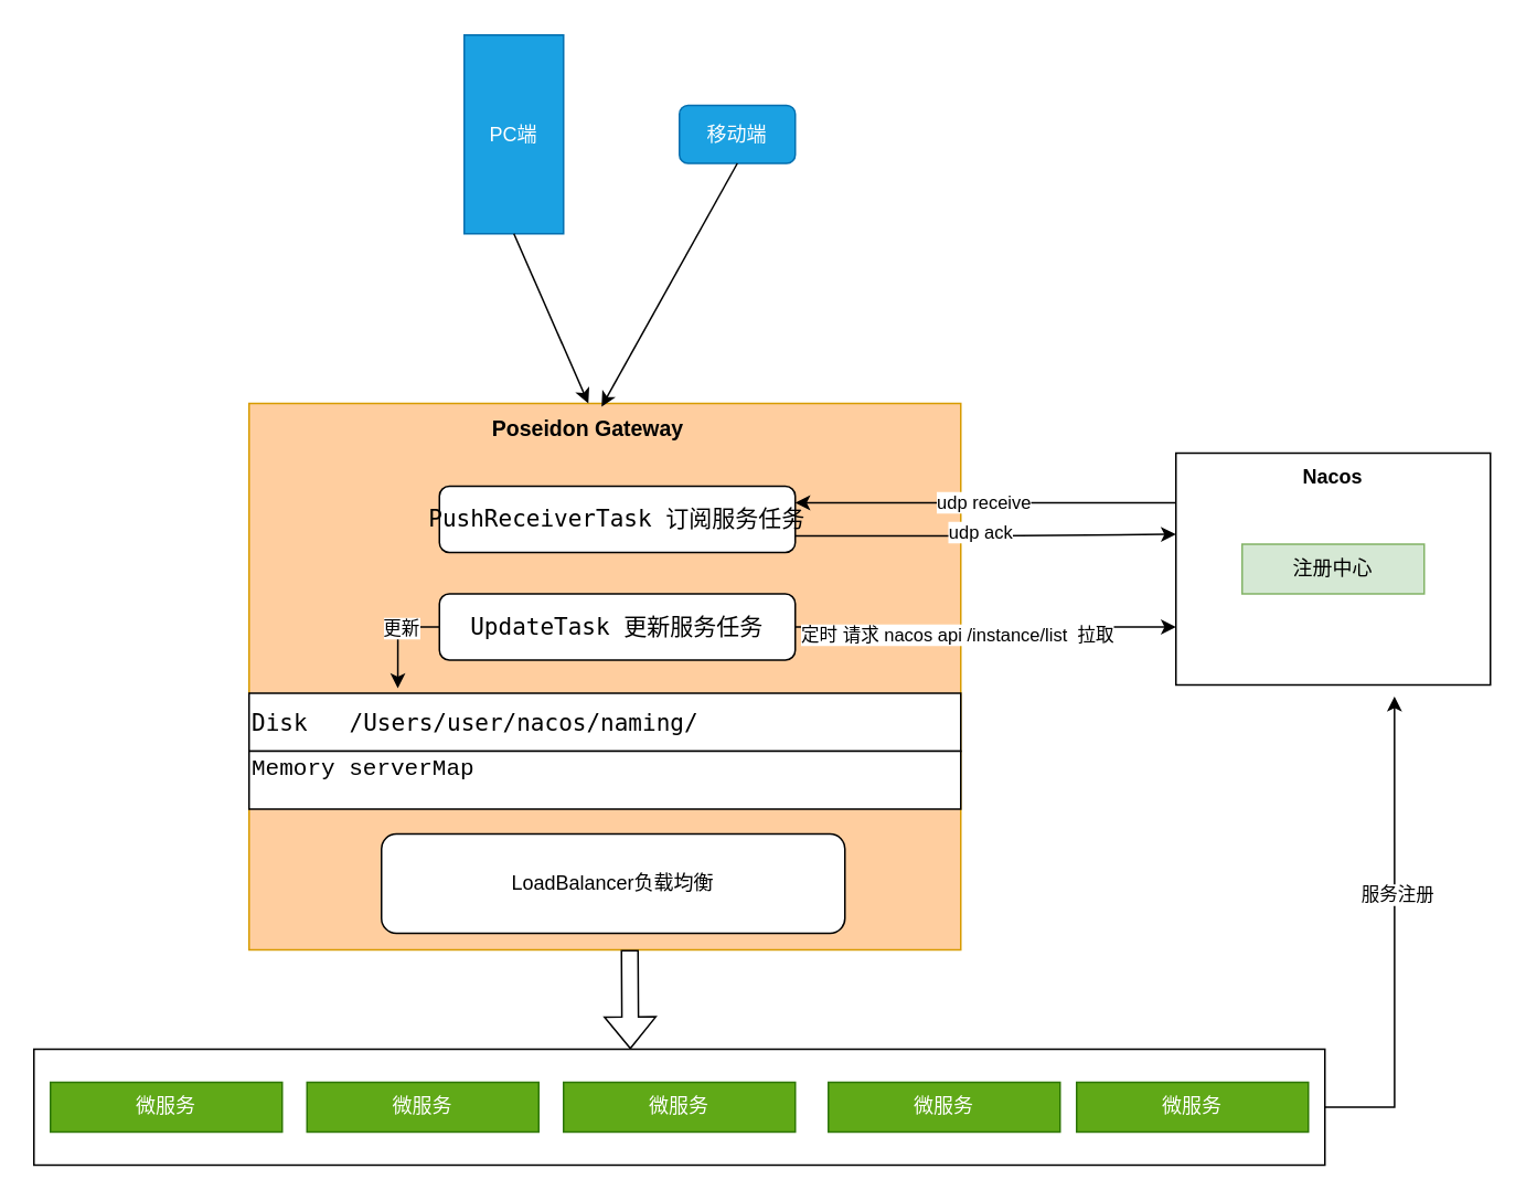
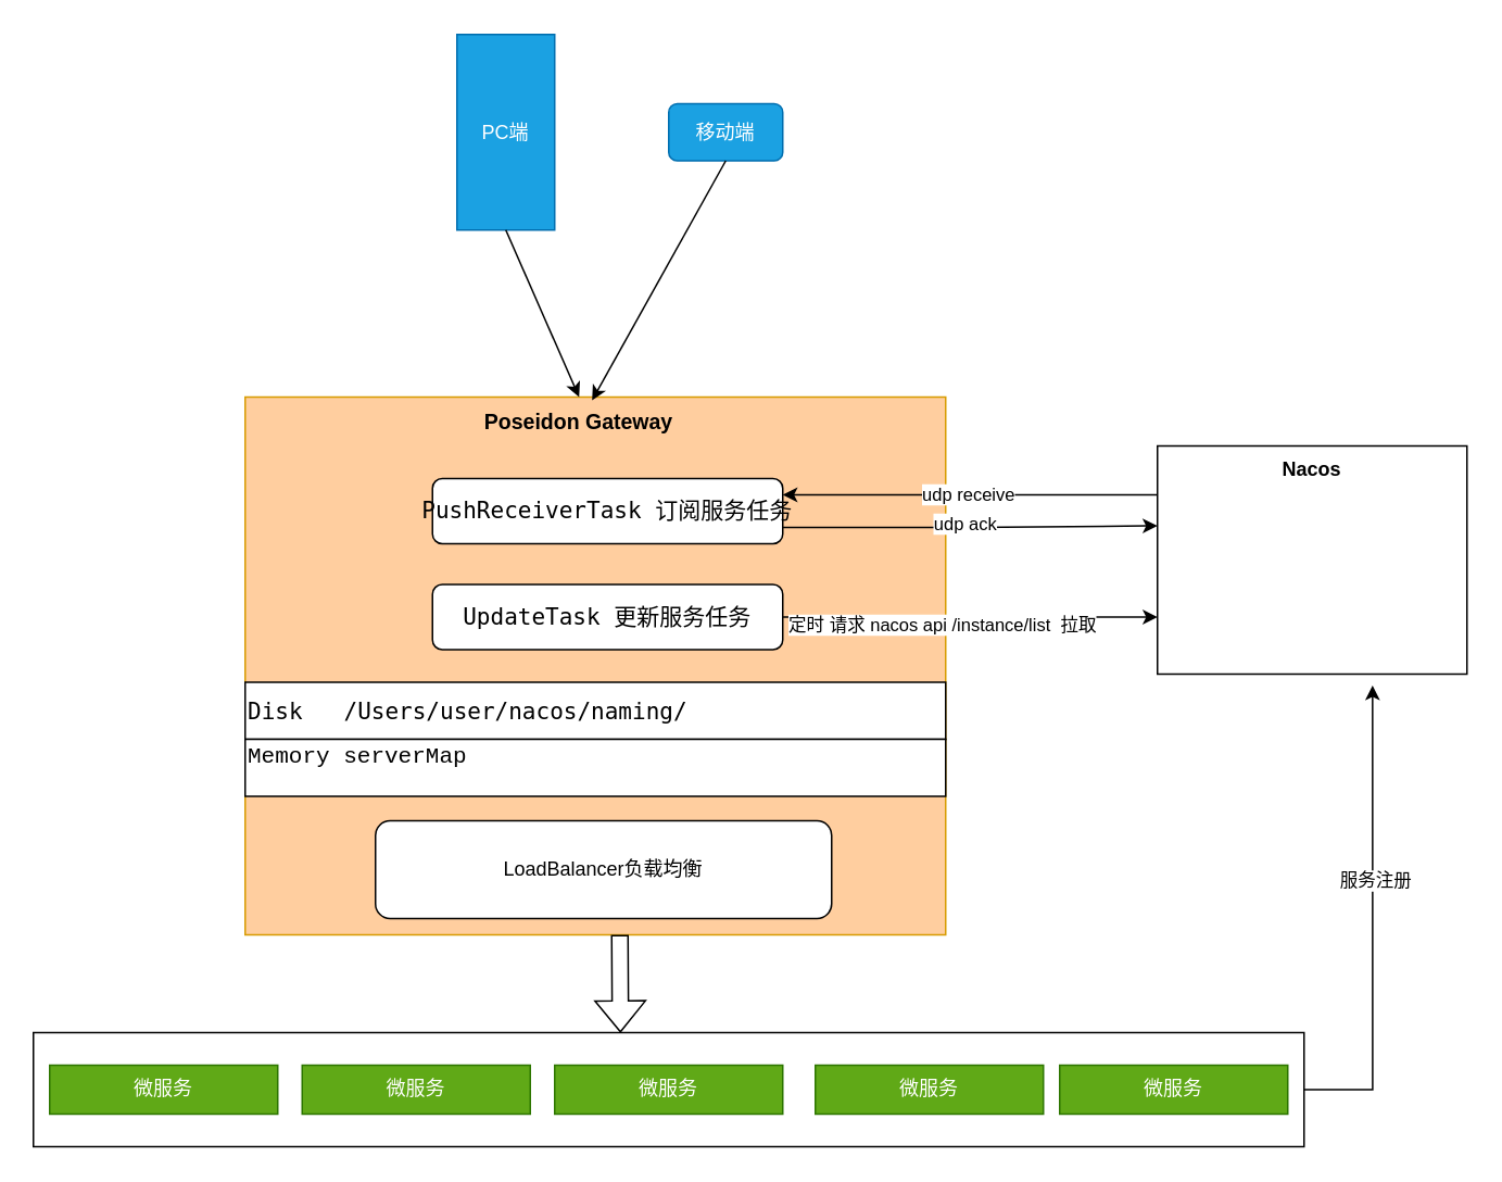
  <mxCell id="0" />
  <mxCell id="1" parent="0" />
  <mxCell id="2" value="移动端" style="rounded=1;whiteSpace=wrap;html=1;fillColor=#1ba1e2;fontColor=#ffffff;strokeColor=#006EAF;" vertex="1" parent="1"><mxGeometry x="410" y="63" width="70" height="35" as="geometry" /></mxCell>
  <mxCell id="3" value="PC端" style="rounded=0;whiteSpace=wrap;html=1;direction=south;fillColor=#1ba1e2;fontColor=#ffffff;strokeColor=#006EAF;" vertex="1" parent="1"><mxGeometry x="280" y="20.5" width="60" height="120" as="geometry" /></mxCell>
  <mxCell id="4" value="" style="rounded=0;whiteSpace=wrap;html=1;direction=south;fillColor=#FFCE9F;strokeColor=#d79b00;" vertex="1" parent="1"><mxGeometry x="150" y="243" width="430" height="330" as="geometry" /></mxCell>
  <mxCell id="5" value="Poseidon Gateway" style="text;html=1;strokeColor=none;fillColor=none;align=center;verticalAlign=middle;whiteSpace=wrap;rounded=0;fontStyle=1;fontSize=13;" vertex="1" parent="1"><mxGeometry x="250" y="243" width="210" height="30" as="geometry" /></mxCell>
  <mxCell id="6" style="edgeStyle=orthogonalEdgeStyle;rounded=0;orthogonalLoop=1;jettySize=auto;html=1;exitX=0;exitY=0.25;exitDx=0;exitDy=0;" edge="1" parent="1" source="8" target="21"><mxGeometry relative="1" as="geometry"><Array as="points"><mxPoint x="710" y="303" /></Array></mxGeometry></mxCell>
  <mxCell id="7" value="udp receive" style="edgeLabel;html=1;align=center;verticalAlign=middle;resizable=0;points=[];" vertex="1" connectable="0" parent="6"><mxGeometry x="0.038" y="-1" relative="1" as="geometry"><mxPoint as="offset" /></mxGeometry></mxCell>
  <mxCell id="8" value="" style="rounded=0;whiteSpace=wrap;html=1;" vertex="1" parent="1"><mxGeometry x="710" y="273" width="190" height="140" as="geometry" /></mxCell>
  <mxCell id="9" style="edgeStyle=orthogonalEdgeStyle;rounded=0;orthogonalLoop=1;jettySize=auto;html=1;exitX=0.5;exitY=0;exitDx=0;exitDy=0;entryX=0.695;entryY=1.05;entryDx=0;entryDy=0;entryPerimeter=0;" edge="1" parent="1" source="11" target="8"><mxGeometry relative="1" as="geometry" /></mxCell>
  <mxCell id="10" value="服务注册" style="edgeLabel;html=1;align=center;verticalAlign=middle;resizable=0;points=[];" vertex="1" connectable="0" parent="9"><mxGeometry x="0.177" y="-1" relative="1" as="geometry"><mxPoint as="offset" /></mxGeometry></mxCell>
  <mxCell id="11" value="" style="rounded=0;whiteSpace=wrap;html=1;direction=south;" vertex="1" parent="1"><mxGeometry x="20" y="633" width="780" height="70" as="geometry" /></mxCell>
  <mxCell id="12" value="微服务" style="rounded=0;whiteSpace=wrap;html=1;fillColor=#60a917;fontColor=#ffffff;strokeColor=#2D7600;" vertex="1" parent="1"><mxGeometry x="30" y="653" width="140" height="30" as="geometry" /></mxCell>
  <mxCell id="13" value="微服务" style="rounded=0;whiteSpace=wrap;html=1;fillColor=#60a917;fontColor=#ffffff;strokeColor=#2D7600;" vertex="1" parent="1"><mxGeometry x="185" y="653" width="140" height="30" as="geometry" /></mxCell>
  <mxCell id="14" value="微服务" style="rounded=0;whiteSpace=wrap;html=1;fillColor=#60a917;fontColor=#ffffff;strokeColor=#2D7600;" vertex="1" parent="1"><mxGeometry x="340" y="653" width="140" height="30" as="geometry" /></mxCell>
  <mxCell id="15" value="微服务" style="rounded=0;whiteSpace=wrap;html=1;fillColor=#60a917;fontColor=#ffffff;strokeColor=#2D7600;" vertex="1" parent="1"><mxGeometry x="500" y="653" width="140" height="30" as="geometry" /></mxCell>
- <mxCell id="16" value="注册中心" style="rounded=0;whiteSpace=wrap;html=1;fillColor=#d5e8d4;strokeColor=#82b366;" vertex="1" parent="1"><mxGeometry x="750" y="328" width="110" height="30" as="geometry" /></mxCell>
  <mxCell id="17" value="微服务" style="rounded=0;whiteSpace=wrap;html=1;fillColor=#60a917;fontColor=#ffffff;strokeColor=#2D7600;" vertex="1" parent="1"><mxGeometry x="650" y="653" width="140" height="30" as="geometry" /></mxCell>
  <mxCell id="18" value="Nacos" style="text;html=1;strokeColor=none;fillColor=none;align=center;verticalAlign=middle;whiteSpace=wrap;rounded=0;fontStyle=1" vertex="1" parent="1"><mxGeometry x="760" y="273" width="90" height="30" as="geometry" /></mxCell>
  <mxCell id="19" style="edgeStyle=orthogonalEdgeStyle;rounded=0;orthogonalLoop=1;jettySize=auto;html=1;exitX=1;exitY=0.75;exitDx=0;exitDy=0;" edge="1" parent="1" source="21"><mxGeometry relative="1" as="geometry"><mxPoint x="710" y="322" as="targetPoint" /></mxGeometry></mxCell>
  <mxCell id="20" value="udp ack" style="edgeLabel;html=1;align=center;verticalAlign=middle;resizable=0;points=[];" vertex="1" connectable="0" parent="19"><mxGeometry x="-0.035" y="3" relative="1" as="geometry"><mxPoint as="offset" /></mxGeometry></mxCell>
  <mxCell id="21" value="&lt;div&gt;&lt;pre style=&quot;font-family:'JetBrains Mono',monospace;font-size:10.5pt;&quot;&gt;PushReceiverTask 订阅服务任务&lt;/pre&gt;&lt;/div&gt;" style="rounded=1;whiteSpace=wrap;html=1;" vertex="1" parent="1"><mxGeometry x="265" y="293" width="215" height="40" as="geometry" /></mxCell>
  <mxCell id="22" style="edgeStyle=orthogonalEdgeStyle;rounded=0;orthogonalLoop=1;jettySize=auto;html=1;exitX=1;exitY=0.5;exitDx=0;exitDy=0;entryX=0;entryY=0.75;entryDx=0;entryDy=0;" edge="1" parent="1" source="27" target="8"><mxGeometry relative="1" as="geometry" /></mxCell>
  <mxCell id="23" value="&lt;div&gt;&lt;pre style=&quot;font-family:'JetBrains Mono',monospace;font-size:10.5pt;&quot;&gt;&lt;/pre&gt;&lt;/div&gt;" style="edgeLabel;html=1;align=center;verticalAlign=middle;resizable=0;points=[];" vertex="1" connectable="0" parent="22"><mxGeometry x="-0.017" y="-3" relative="1" as="geometry"><mxPoint as="offset" /></mxGeometry></mxCell>
  <mxCell id="24" value="定时 请求 nacos api&amp;nbsp;/instance/list&amp;nbsp; 拉取" style="edgeLabel;html=1;align=center;verticalAlign=middle;resizable=0;points=[];" vertex="1" connectable="0" parent="22"><mxGeometry x="-0.157" y="-4" relative="1" as="geometry"><mxPoint as="offset" /></mxGeometry></mxCell>
- <mxCell id="25" style="edgeStyle=orthogonalEdgeStyle;rounded=0;orthogonalLoop=1;jettySize=auto;html=1;exitX=0;exitY=0.5;exitDx=0;exitDy=0;entryX=0.209;entryY=-0.086;entryDx=0;entryDy=0;entryPerimeter=0;" edge="1" parent="1" source="27" target="28"><mxGeometry relative="1" as="geometry" /></mxCell>
- <mxCell id="26" value="更新" style="edgeLabel;html=1;align=center;verticalAlign=middle;resizable=0;points=[];" vertex="1" connectable="0" parent="25"><mxGeometry x="-0.227" relative="1" as="geometry"><mxPoint as="offset" /></mxGeometry></mxCell>
  <mxCell id="27" value="&lt;div&gt;&lt;div&gt;&lt;pre style=&quot;font-family:'JetBrains Mono',monospace;font-size:10.5pt;&quot;&gt;&lt;/pre&gt;&lt;/div&gt;&lt;pre style=&quot;font-family:'JetBrains Mono',monospace;font-size:10.5pt;&quot;&gt;UpdateTask 更新服务任务&lt;/pre&gt;&lt;/div&gt;" style="rounded=1;whiteSpace=wrap;html=1;" vertex="1" parent="1"><mxGeometry x="265" y="358" width="215" height="40" as="geometry" /></mxCell>
  <mxCell id="28" value="&lt;div&gt;&lt;pre style=&quot;font-family:'JetBrains Mono',monospace;font-size:10.5pt;&quot;&gt;Disk   /Users/user/nacos/naming/&lt;/pre&gt;&lt;/div&gt;" style="rounded=0;whiteSpace=wrap;html=1;align=left;" vertex="1" parent="1"><mxGeometry x="150" y="418" width="430" height="35" as="geometry" /></mxCell>
  <mxCell id="29" value="&lt;div style=&quot;font-family: Consolas, &amp;quot;Courier New&amp;quot;, monospace; font-size: 14px; line-height: 19px;&quot;&gt;Memory serverMap&lt;/div&gt;&lt;div&gt;&lt;pre style=&quot;font-family:'JetBrains Mono',monospace;font-size:10.5pt;&quot;&gt;&lt;/pre&gt;&lt;/div&gt;" style="rounded=0;whiteSpace=wrap;html=1;align=left;" vertex="1" parent="1"><mxGeometry x="150" y="453" width="430" height="35" as="geometry" /></mxCell>
  <mxCell id="30" value="LoadBalancer负载均衡" style="rounded=1;whiteSpace=wrap;html=1;" vertex="1" parent="1"><mxGeometry x="230" y="503" width="280" height="60" as="geometry" /></mxCell>
  <mxCell id="31" value="" style="shape=flexArrow;endArrow=classic;html=1;rounded=0;entryX=0;entryY=0.538;entryDx=0;entryDy=0;entryPerimeter=0;" edge="1" parent="1" target="11"><mxGeometry width="50" height="50" relative="1" as="geometry"><mxPoint x="380" y="573" as="sourcePoint" /><mxPoint x="380" y="623" as="targetPoint" /></mxGeometry></mxCell>
  <mxCell id="32" value="" style="endArrow=classic;html=1;rounded=0;exitX=1;exitY=0.5;exitDx=0;exitDy=0;entryX=0.5;entryY=0;entryDx=0;entryDy=0;" edge="1" parent="1" source="3" target="5"><mxGeometry width="50" height="50" relative="1" as="geometry"><mxPoint x="330" y="203" as="sourcePoint" /><mxPoint x="400" y="203" as="targetPoint" /></mxGeometry></mxCell>
  <mxCell id="33" value="" style="endArrow=classic;html=1;rounded=0;exitX=0.5;exitY=1;exitDx=0;exitDy=0;entryX=0.538;entryY=0.067;entryDx=0;entryDy=0;entryPerimeter=0;" edge="1" parent="1" source="2" target="5"><mxGeometry width="50" height="50" relative="1" as="geometry"><mxPoint x="460" y="173" as="sourcePoint" /><mxPoint x="530" y="173" as="targetPoint" /></mxGeometry></mxCell>
